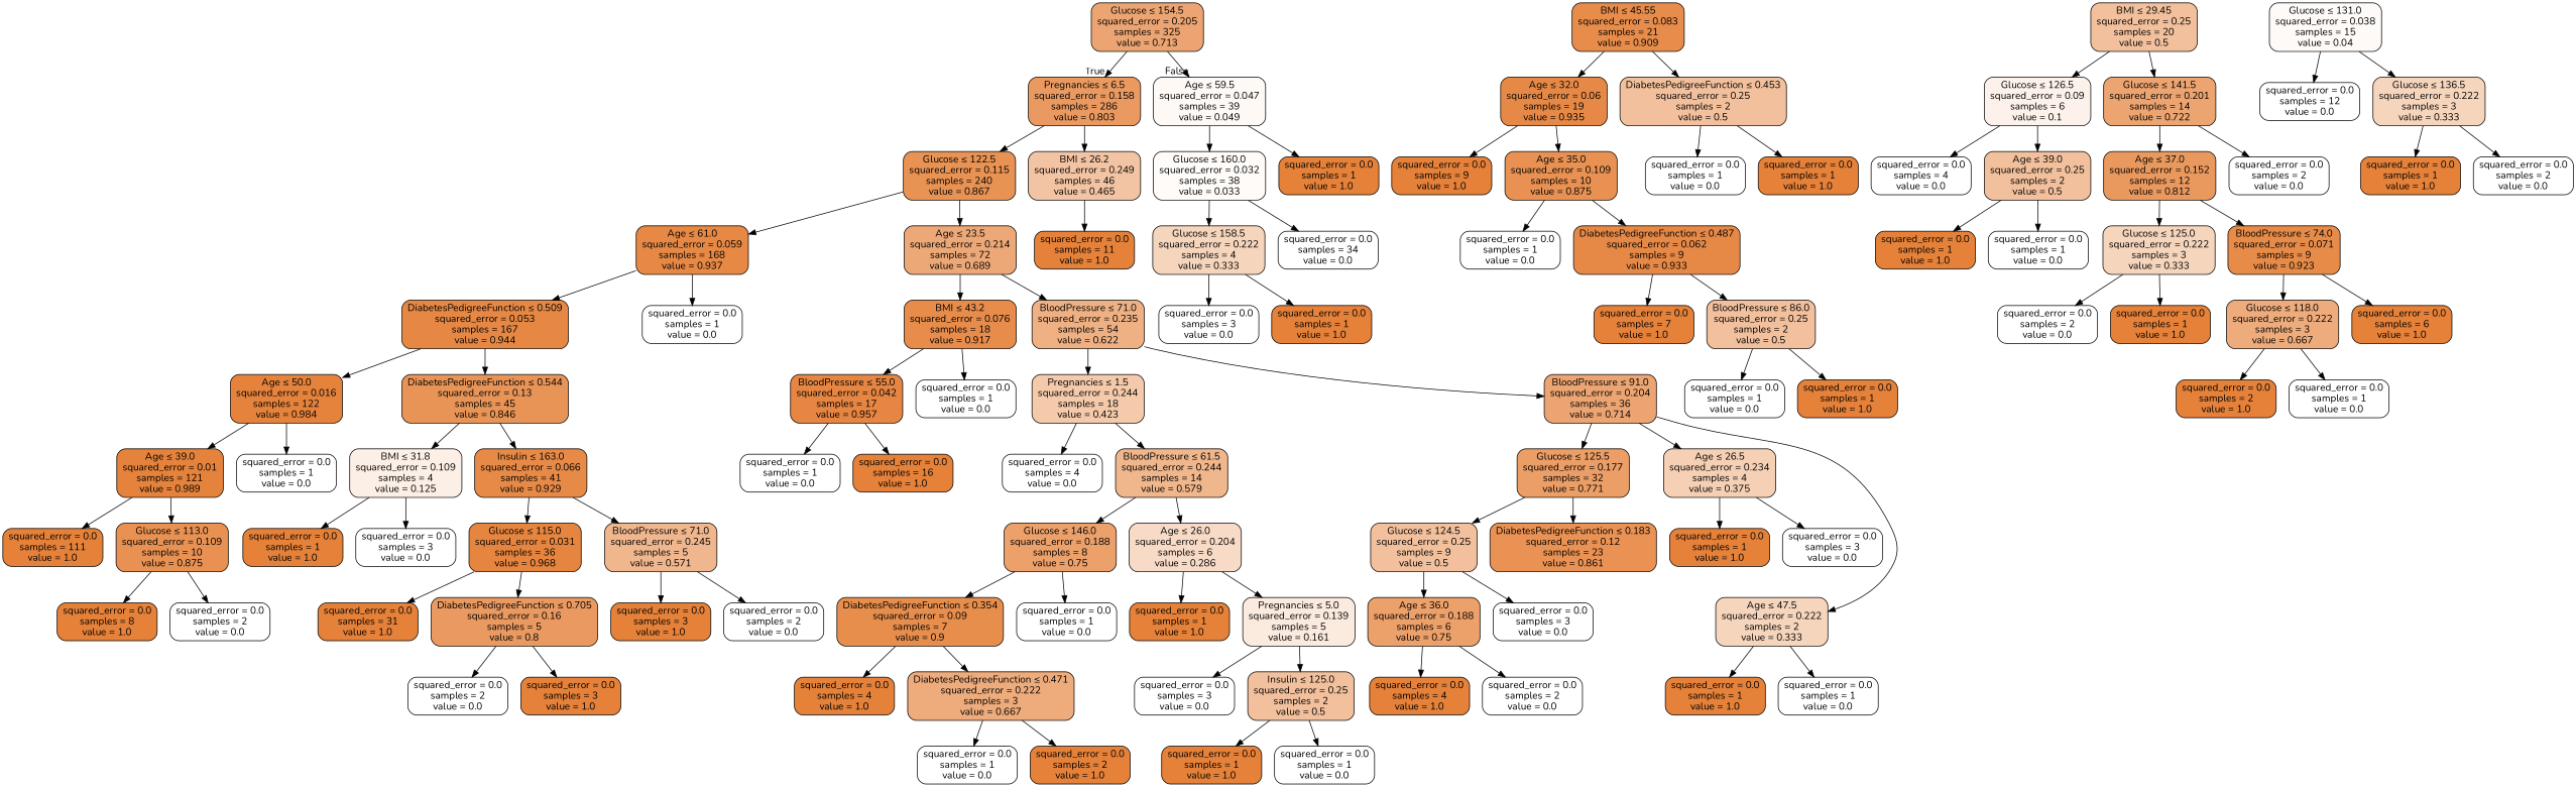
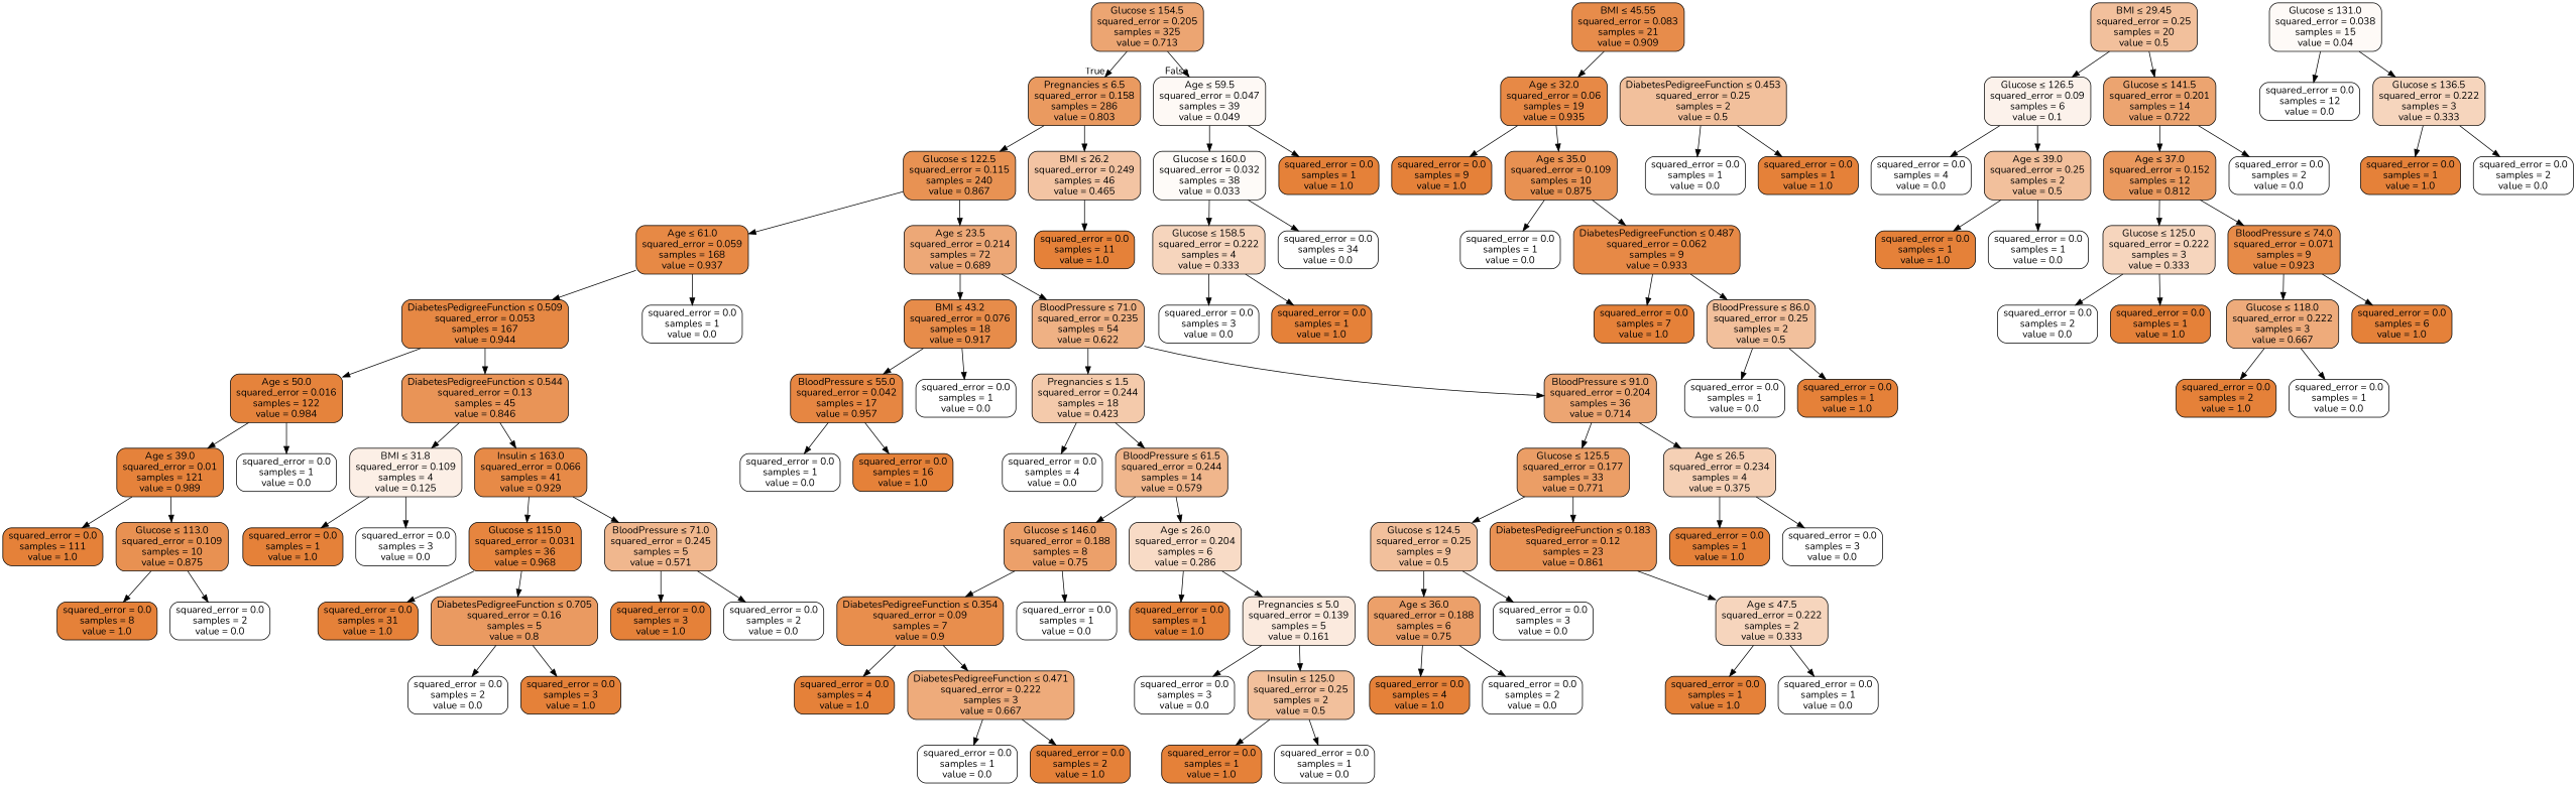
  digraph {
    fontname=Nunito
    node [color=black fillcolor="#ffffff" fontname=Nunito shape=box style="filled, rounded"]
    edge [fontname=Nunito]
    n1 [fillcolor="#eca572" label=<Glucose &le; 154.5<br/>squared_error = 0.205<br/>samples = 325<br/>value = 0.713>]
    n2 [fillcolor="#ea9a60" label=<Pregnancies &le; 6.5<br/>squared_error = 0.158<br/>samples = 286<br/>value = 0.803>]
    n3 [fillcolor="#fef9f5" label=<Age &le; 59.5<br/>squared_error = 0.047<br/>samples = 39<br/>value = 0.049>]
    n4 [fillcolor="#e89253" label=<Glucose &le; 122.5<br/>squared_error = 0.115<br/>samples = 240<br/>value = 0.867>]
    n5 [fillcolor="#f3c4a3" label=<BMI &le; 26.2<br/>squared_error = 0.249<br/>samples = 46<br/>value = 0.465>]
    n6 [fillcolor="#fefbf8" label=<Glucose &le; 160.0<br/>squared_error = 0.032<br/>samples = 38<br/>value = 0.033>]
    n7 [fillcolor="#e58139" label=<squared_error = 0.0<br/>samples = 1<br/>value = 1.0>]
    n8 [fillcolor="#e78945" label=<Age &le; 61.0<br/>squared_error = 0.059<br/>samples = 168<br/>value = 0.937>]
    n9 [fillcolor="#eda877" label=<Age &le; 23.5<br/>squared_error = 0.214<br/>samples = 72<br/>value = 0.689>]
    n10 [fillcolor="#e58139" label=<squared_error = 0.0<br/>samples = 11<br/>value = 1.0>]
    n11 [fillcolor="#e68844" label=<DiabetesPedigreeFunction &le; 0.509<br/>squared_error = 0.053<br/>samples = 167<br/>value = 0.944>]
    n12 [label=<squared_error = 0.0<br/>samples = 1<br/>value = 0.0>]
    n13 [fillcolor="#e78c4a" label=<BMI &le; 43.2<br/>squared_error = 0.076<br/>samples = 18<br/>value = 0.917>]
    n14 [fillcolor="#efb184" label=<BloodPressure &le; 71.0<br/>squared_error = 0.235<br/>samples = 54<br/>value = 0.622>]
    n15 [fillcolor="#e5833c" label=<Age &le; 50.0<br/>squared_error = 0.016<br/>samples = 122<br/>value = 0.984>]
    n16 [fillcolor="#e99457" label=<DiabetesPedigreeFunction &le; 0.544<br/>squared_error = 0.13<br/>samples = 45<br/>value = 0.846>]
    n17 [fillcolor="#e5823b" label=<Age &le; 39.0<br/>squared_error = 0.01<br/>samples = 121<br/>value = 0.989>]
    n18 [label=<squared_error = 0.0<br/>samples = 1<br/>value = 0.0>]
    n19 [fillcolor="#fcefe6" label=<BMI &le; 31.8<br/>squared_error = 0.109<br/>samples = 4<br/>value = 0.125>]
    n20 [fillcolor="#e78a47" label=<Insulin &le; 163.0<br/>squared_error = 0.066<br/>samples = 41<br/>value = 0.929>]
    n21 [fillcolor="#e58139" label=<squared_error = 0.0<br/>samples = 111<br/>value = 1.0>]
    n22 [fillcolor="#e89152" label=<Glucose &le; 113.0<br/>squared_error = 0.109<br/>samples = 10<br/>value = 0.875>]
    n23 [fillcolor="#e58139" label=<squared_error = 0.0<br/>samples = 8<br/>value = 1.0>]
    n24 [label=<squared_error = 0.0<br/>samples = 2<br/>value = 0.0>]
    n25 [fillcolor="#e58139" label=<squared_error = 0.0<br/>samples = 1<br/>value = 1.0>]
    n26 [label=<squared_error = 0.0<br/>samples = 3<br/>value = 0.0>]
    n27 [fillcolor="#e6853f" label=<Glucose &le; 115.0<br/>squared_error = 0.031<br/>samples = 36<br/>value = 0.968>]
    n28 [fillcolor="#f0b78e" label=<BloodPressure &le; 71.0<br/>squared_error = 0.245<br/>samples = 5<br/>value = 0.571>]
    n29 [fillcolor="#e58139" label=<squared_error = 0.0<br/>samples = 31<br/>value = 1.0>]
    n30 [fillcolor="#ea9a61" label=<DiabetesPedigreeFunction &le; 0.705<br/>squared_error = 0.16<br/>samples = 5<br/>value = 0.8>]
    n31 [fillcolor="#e58139" label=<squared_error = 0.0<br/>samples = 3<br/>value = 1.0>]
    n32 [label=<squared_error = 0.0<br/>samples = 2<br/>value = 0.0>]
    n33 [label=<squared_error = 0.0<br/>samples = 2<br/>value = 0.0>]
    n34 [fillcolor="#e58139" label=<squared_error = 0.0<br/>samples = 3<br/>value = 1.0>]
    n35 [fillcolor="#e68642" label=<BloodPressure &le; 55.0<br/>squared_error = 0.042<br/>samples = 17<br/>value = 0.957>]
    n36 [label=<squared_error = 0.0<br/>samples = 1<br/>value = 0.0>]
    n37 [fillcolor="#f4caab" label=<Pregnancies &le; 1.5<br/>squared_error = 0.244<br/>samples = 18<br/>value = 0.423>]
    n38 [fillcolor="#eca572" label=<BloodPressure &le; 91.0<br/>squared_error = 0.204<br/>samples = 36<br/>value = 0.714>]
    n39 [label=<squared_error = 0.0<br/>samples = 1<br/>value = 0.0>]
    n40 [fillcolor="#e58139" label=<squared_error = 0.0<br/>samples = 16<br/>value = 1.0>]
    n41 [label=<squared_error = 0.0<br/>samples = 4<br/>value = 0.0>]
    n42 [fillcolor="#f0b68c" label=<BloodPressure &le; 61.5<br/>squared_error = 0.244<br/>samples = 14<br/>value = 0.579>]
-   n43 [fillcolor="#eb9e66" label=<Glucose &le; 125.5<br/>squared_error = 0.177<br/>samples = 32<br/>value = 0.771>]
+   n43 [fillcolor="#eb9e66" label=<Glucose &le; 125.5<br/>squared_error = 0.177<br/>samples = 33<br/>value = 0.771>]
    n44 [fillcolor="#f5d0b5" label=<Age &le; 26.5<br/>squared_error = 0.234<br/>samples = 4<br/>value = 0.375>]
    n45 [fillcolor="#eca06a" label=<Glucose &le; 146.0<br/>squared_error = 0.188<br/>samples = 8<br/>value = 0.75>]
    n46 [fillcolor="#f8dbc6" label=<Age &le; 26.0<br/>squared_error = 0.204<br/>samples = 6<br/>value = 0.286>]
    n47 [fillcolor="#e88e4d" label=<DiabetesPedigreeFunction &le; 0.354<br/>squared_error = 0.09<br/>samples = 7<br/>value = 0.9>]
    n48 [label=<squared_error = 0.0<br/>samples = 1<br/>value = 0.0>]
    n49 [fillcolor="#e58139" label=<squared_error = 0.0<br/>samples = 1<br/>value = 1.0>]
    n50 [fillcolor="#fbeade" label=<Pregnancies &le; 5.0<br/>squared_error = 0.139<br/>samples = 5<br/>value = 0.161>]
    n51 [fillcolor="#e58139" label=<squared_error = 0.0<br/>samples = 4<br/>value = 1.0>]
    n52 [fillcolor="#eeab7b" label=<DiabetesPedigreeFunction &le; 0.471<br/>squared_error = 0.222<br/>samples = 3<br/>value = 0.667>]
    n53 [label=<squared_error = 0.0<br/>samples = 1<br/>value = 0.0>]
    n54 [fillcolor="#e58139" label=<squared_error = 0.0<br/>samples = 2<br/>value = 1.0>]
    n55 [label=<squared_error = 0.0<br/>samples = 3<br/>value = 0.0>]
    n56 [fillcolor="#f2c09c" label=<Insulin &le; 125.0<br/>squared_error = 0.25<br/>samples = 2<br/>value = 0.5>]
    n57 [fillcolor="#e58139" label=<squared_error = 0.0<br/>samples = 1<br/>value = 1.0>]
    n58 [label=<squared_error = 0.0<br/>samples = 1<br/>value = 0.0>]
    n59 [fillcolor="#f2c09c" label=<Glucose &le; 124.5<br/>squared_error = 0.25<br/>samples = 9<br/>value = 0.5>]
    n60 [fillcolor="#e99254" label=<DiabetesPedigreeFunction &le; 0.183<br/>squared_error = 0.12<br/>samples = 23<br/>value = 0.861>]
    n61 [fillcolor="#e58139" label=<squared_error = 0.0<br/>samples = 1<br/>value = 1.0>]
    n62 [label=<squared_error = 0.0<br/>samples = 3<br/>value = 0.0>]
    n63 [fillcolor="#eca06a" label=<Age &le; 36.0<br/>squared_error = 0.188<br/>samples = 6<br/>value = 0.75>]
    n64 [label=<squared_error = 0.0<br/>samples = 3<br/>value = 0.0>]
    n65 [fillcolor="#f6d5bd" label=<Age &le; 47.5<br/>squared_error = 0.222<br/>samples = 2<br/>value = 0.333>]
    n66 [fillcolor="#e58139" label=<squared_error = 0.0<br/>samples = 4<br/>value = 1.0>]
    n67 [label=<squared_error = 0.0<br/>samples = 2<br/>value = 0.0>]
    n68 [fillcolor="#e58139" label=<squared_error = 0.0<br/>samples = 1<br/>value = 1.0>]
    n69 [label=<squared_error = 0.0<br/>samples = 1<br/>value = 0.0>]
    n70 [fillcolor="#e78c4b" label=<BMI &le; 45.55<br/>squared_error = 0.083<br/>samples = 21<br/>value = 0.909>]
    n71 [fillcolor="#e78946" label=<Age &le; 32.0<br/>squared_error = 0.06<br/>samples = 19<br/>value = 0.935>]
    n72 [fillcolor="#f2c09c" label=<DiabetesPedigreeFunction &le; 0.453<br/>squared_error = 0.25<br/>samples = 2<br/>value = 0.5>]
    n73 [fillcolor="#e58139" label=<squared_error = 0.0<br/>samples = 9<br/>value = 1.0>]
    n74 [fillcolor="#e89152" label=<Age &le; 35.0<br/>squared_error = 0.109<br/>samples = 10<br/>value = 0.875>]
    n75 [label=<squared_error = 0.0<br/>samples = 1<br/>value = 0.0>]
    n76 [fillcolor="#e58139" label=<squared_error = 0.0<br/>samples = 1<br/>value = 1.0>]
    n77 [label=<squared_error = 0.0<br/>samples = 1<br/>value = 0.0>]
    n78 [fillcolor="#e78946" label=<DiabetesPedigreeFunction &le; 0.487<br/>squared_error = 0.062<br/>samples = 9<br/>value = 0.933>]
    n79 [fillcolor="#e58139" label=<squared_error = 0.0<br/>samples = 7<br/>value = 1.0>]
    n80 [fillcolor="#f2c09c" label=<BloodPressure &le; 86.0<br/>squared_error = 0.25<br/>samples = 2<br/>value = 0.5>]
    n81 [label=<squared_error = 0.0<br/>samples = 1<br/>value = 0.0>]
    n82 [fillcolor="#e58139" label=<squared_error = 0.0<br/>samples = 1<br/>value = 1.0>]
    n83 [fillcolor="#f2c09c" label=<BMI &le; 29.45<br/>squared_error = 0.25<br/>samples = 20<br/>value = 0.5>]
    n84 [fillcolor="#fcf2eb" label=<Glucose &le; 126.5<br/>squared_error = 0.09<br/>samples = 6<br/>value = 0.1>]
    n85 [fillcolor="#eca470" label=<Glucose &le; 141.5<br/>squared_error = 0.201<br/>samples = 14<br/>value = 0.722>]
    n86 [fillcolor="#fefaf7" label=<Glucose &le; 131.0<br/>squared_error = 0.038<br/>samples = 15<br/>value = 0.04>]
    n87 [label=<squared_error = 0.0<br/>samples = 12<br/>value = 0.0>]
    n88 [fillcolor="#f6d5bd" label=<Glucose &le; 136.5<br/>squared_error = 0.222<br/>samples = 3<br/>value = 0.333>]
    n89 [label=<squared_error = 0.0<br/>samples = 4<br/>value = 0.0>]
    n90 [fillcolor="#f2c09c" label=<Age &le; 39.0<br/>squared_error = 0.25<br/>samples = 2<br/>value = 0.5>]
    n91 [fillcolor="#ea995e" label=<Age &le; 37.0<br/>squared_error = 0.152<br/>samples = 12<br/>value = 0.812>]
    n92 [label=<squared_error = 0.0<br/>samples = 2<br/>value = 0.0>]
    n93 [fillcolor="#e58139" label=<squared_error = 0.0<br/>samples = 1<br/>value = 1.0>]
    n94 [label=<squared_error = 0.0<br/>samples = 1<br/>value = 0.0>]
    n95 [fillcolor="#f6d5bd" label=<Glucose &le; 125.0<br/>squared_error = 0.222<br/>samples = 3<br/>value = 0.333>]
    n96 [fillcolor="#e78b48" label=<BloodPressure &le; 74.0<br/>squared_error = 0.071<br/>samples = 9<br/>value = 0.923>]
    n97 [label=<squared_error = 0.0<br/>samples = 2<br/>value = 0.0>]
    n98 [fillcolor="#e58139" label=<squared_error = 0.0<br/>samples = 1<br/>value = 1.0>]
    n99 [fillcolor="#eeab7b" label=<Glucose &le; 118.0<br/>squared_error = 0.222<br/>samples = 3<br/>value = 0.667>]
    n100 [fillcolor="#e58139" label=<squared_error = 0.0<br/>samples = 6<br/>value = 1.0>]
    n101 [fillcolor="#e58139" label=<squared_error = 0.0<br/>samples = 2<br/>value = 1.0>]
    n102 [label=<squared_error = 0.0<br/>samples = 1<br/>value = 0.0>]
    n103 [fillcolor="#e58139" label=<squared_error = 0.0<br/>samples = 1<br/>value = 1.0>]
    n104 [label=<squared_error = 0.0<br/>samples = 2<br/>value = 0.0>]
    n105 [fillcolor="#f6d5bd" label=<Glucose &le; 158.5<br/>squared_error = 0.222<br/>samples = 4<br/>value = 0.333>]
    n106 [label=<squared_error = 0.0<br/>samples = 34<br/>value = 0.0>]
    n107 [label=<squared_error = 0.0<br/>samples = 3<br/>value = 0.0>]
    n108 [fillcolor="#e58139" label=<squared_error = 0.0<br/>samples = 1<br/>value = 1.0>]
    n1 -> n2 [headlabel=True labelangle=45 labeldistance=2.5]
    n1 -> n3 [headlabel=False labelangle=-45 labeldistance=2.5]
    n2 -> n4
    n2 -> n5
    n3 -> n6
    n3 -> n7
    n4 -> n8
    n4 -> n9
    n5 -> n10
    n6 -> n105
    n6 -> n106
    n8 -> n11
    n8 -> n12
    n9 -> n13
    n9 -> n14
    n11 -> n15
    n11 -> n16
    n13 -> n35
    n13 -> n36
    n14 -> n37
    n14 -> n38
    n15 -> n17
    n15 -> n18
    n16 -> n19
    n16 -> n20
    n17 -> n21
    n17 -> n22
    n19 -> n25
    n19 -> n26
    n20 -> n27
    n20 -> n28
    n22 -> n23
    n22 -> n24
    n27 -> n29
    n27 -> n30
    n28 -> n31
    n28 -> n32
    n30 -> n33
    n30 -> n34
    n35 -> n39
    n35 -> n40
    n37 -> n41
    n37 -> n42
    n38 -> n43
    n38 -> n44
    n42 -> n45
    n42 -> n46
    n43 -> n59
    n43 -> n60
    n44 -> n61
    n44 -> n62
    n45 -> n47
    n45 -> n48
    n46 -> n49
    n46 -> n50
    n47 -> n51
    n47 -> n52
    n50 -> n55
    n50 -> n56
    n52 -> n53
    n52 -> n54
    n56 -> n57
    n56 -> n58
    n59 -> n63
    n59 -> n64
-   n38 -> n65
+   n60 -> n65
    n63 -> n66
    n63 -> n67
    n65 -> n68
    n65 -> n69
    n70 -> n71
-   n70 -> n72
    n71 -> n73
    n71 -> n74
    n72 -> n75
    n72 -> n76
    n74 -> n77
    n74 -> n78
    n78 -> n79
    n78 -> n80
    n80 -> n81
    n80 -> n82
    n83 -> n84
    n83 -> n85
    n84 -> n89
    n84 -> n90
    n85 -> n91
    n85 -> n92
    n86 -> n87
    n86 -> n88
    n88 -> n103
    n88 -> n104
    n90 -> n93
    n90 -> n94
    n91 -> n95
    n91 -> n96
    n95 -> n97
    n95 -> n98
    n96 -> n99
    n96 -> n100
    n99 -> n101
    n99 -> n102
    n105 -> n107
    n105 -> n108
  }
